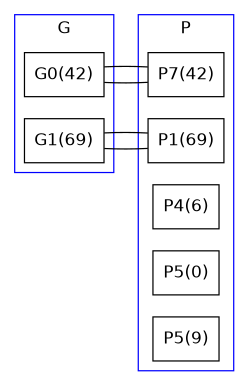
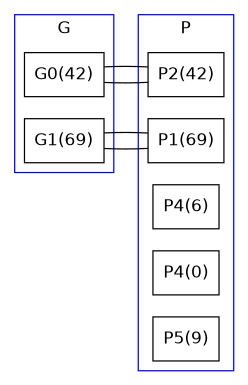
  graph {
    fontname="DejaVu Sans"
    rankdir=LR
    splines=false
    node [fontname="DejaVu Sans" shape=rectangle]
    edge [fontname="DejaVu Sans"]
    n1 [label="G0(42)"]
    n2 [label="G1(69)"]
    n3 [label="P1(69)"]
-   n4 [label="P7(42)"]
+   n4 [label="P2(42)"]
    n5 [label="P4(6)"]
-   n6 [label="P5(0)"]
+   n6 [label="P4(0)"]
    n7 [label="P5(9)"]
    subgraph cluster_1 {
      color=blue
      label=G
      rank=same
      n1
      n2
    }
    subgraph cluster_2 {
      color=blue
      label=P
      rank=same
      n3
      n4
      n5
      n6
      n7
    }
    n1 -- n4
    n2 -- n3
    n3 -- n2
    n4 -- n1
  }
